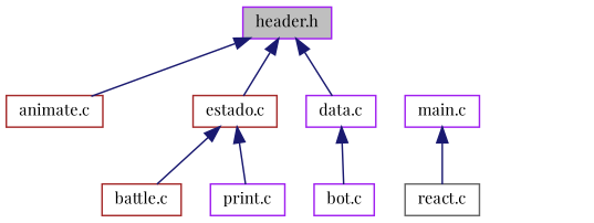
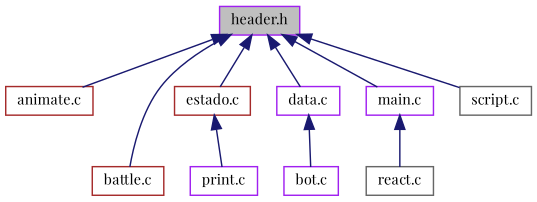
  digraph {
    fontname="Playfair Display"
    node [color=purple fillcolor=white fontname="Playfair Display" fontsize=10 shape=record style=filled]
    edge [color=midnightblue dir=back fontname="Playfair Display" fontsize=10 labelfontname=Helvetica labelfontsize=10 style=solid]
    n1 [fillcolor=grey75 fontcolor=black height=0.2 label="header.h" width=0.4]
    n2 [color=brown height=0.2 label="animate.c" width=0.4]
    n3 [color=brown height=0.2 label="battle.c" width=0.4]
    n4 [height=0.2 label="data.c" width=0.4]
    n5 [color=brown height=0.2 label="estado.c" width=0.4]
    n6 [height=0.2 label="main.c" width=0.4]
+   n7 [color=gray40 height=0.2 label="script.c" width=0.4]
    n8 [height=0.2 label="bot.c" width=0.4]
    n9 [height=0.2 label="print.c" width=0.4]
    n10 [color=gray40 height=0.2 label="react.c" width=0.4]
    n1 -> n2
-   n5 -> n3
+   n1 -> n3
    n1 -> n4
    n1 -> n5
+   n1 -> n6
+   n1 -> n7
    n4 -> n8
    n5 -> n9
    n6 -> n10
  }
